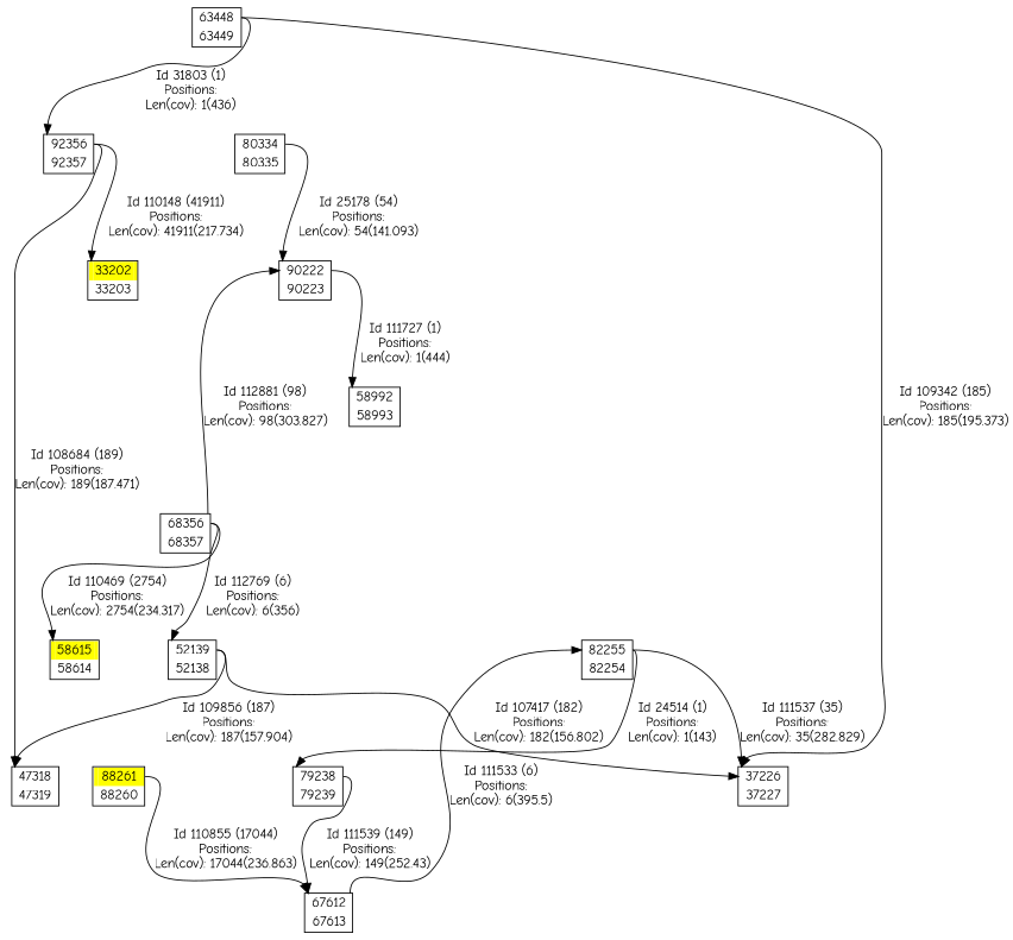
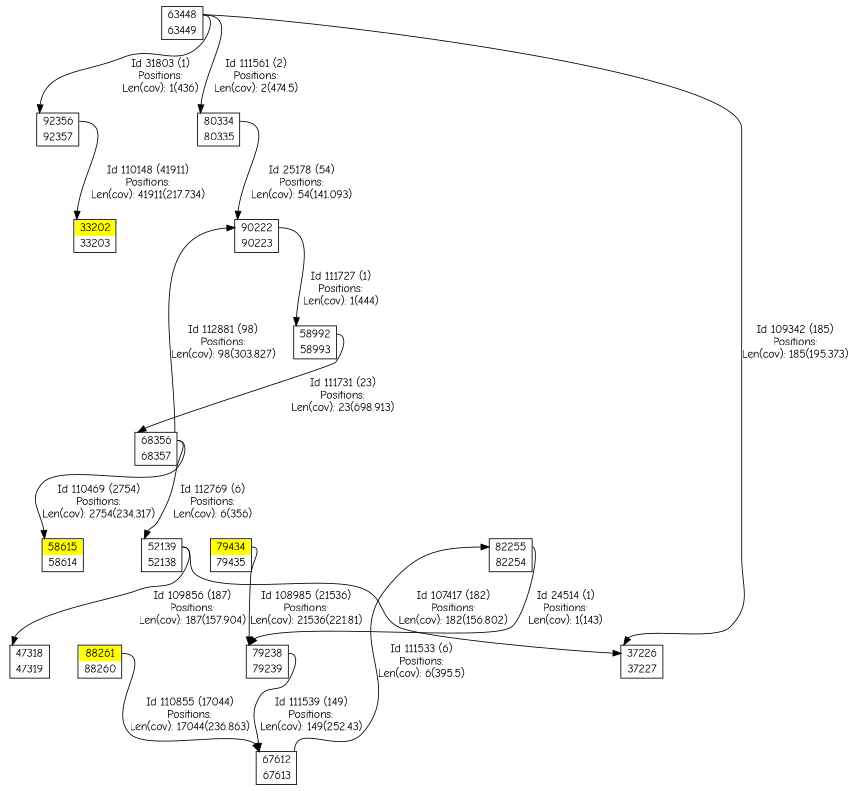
  digraph {
    fontname="Comic Neue"
    node [color=black fontname="Comic Neue" penwidth=1.8 shape=plaintext]
    edge [color=black fontname="Comic Neue" headport=port_37226_in tailport=port_68356_out]
    n1 [label=<<TABLE BORDER="1" CELLSPACING="0" > <TR><TD BORDER="0" PORT = "port_33202_in" color="yellow" bgcolor="yellow" ></TD><TD BORDER="0" color="yellow" bgcolor="yellow" >33202</TD><TD BORDER="0" PORT = "port_33202_out" color="yellow" bgcolor="yellow" ></TD></TR> <TR><TD BORDER="0" PORT = "port_33203_out" color="white" bgcolor="white" ></TD><TD BORDER="0" color="white" bgcolor="white" >33203</TD><TD BORDER="0" PORT = "port_33203_in" color="white" bgcolor="white" ></TD></TR> </TABLE>>]
    n2 [label=<<TABLE BORDER="1" CELLSPACING="0" > <TR><TD BORDER="0" PORT = "port_37226_in" color="white" bgcolor="white" ></TD><TD BORDER="0" color="white" bgcolor="white" >37226</TD><TD BORDER="0" PORT = "port_37226_out" color="white" bgcolor="white" ></TD></TR> <TR><TD BORDER="0" PORT = "port_37227_out" color="white" bgcolor="white" ></TD><TD BORDER="0" color="white" bgcolor="white" >37227</TD><TD BORDER="0" PORT = "port_37227_in" color="white" bgcolor="white" ></TD></TR> </TABLE>>]
    n3 [label=<<TABLE BORDER="1" CELLSPACING="0" > <TR><TD BORDER="0" PORT = "port_47318_in" color="white" bgcolor="white" ></TD><TD BORDER="0" color="white" bgcolor="white" >47318</TD><TD BORDER="0" PORT = "port_47318_out" color="white" bgcolor="white" ></TD></TR> <TR><TD BORDER="0" PORT = "port_47319_out" color="white" bgcolor="white" ></TD><TD BORDER="0" color="white" bgcolor="white" >47319</TD><TD BORDER="0" PORT = "port_47319_in" color="white" bgcolor="white" ></TD></TR> </TABLE>>]
    n4 [label=<<TABLE BORDER="1" CELLSPACING="0" > <TR><TD BORDER="0" PORT = "port_52139_in" color="white" bgcolor="white" ></TD><TD BORDER="0" color="white" bgcolor="white" >52139</TD><TD BORDER="0" PORT = "port_52139_out" color="white" bgcolor="white" ></TD></TR> <TR><TD BORDER="0" PORT = "port_52138_out" color="white" bgcolor="white" ></TD><TD BORDER="0" color="white" bgcolor="white" >52138</TD><TD BORDER="0" PORT = "port_52138_in" color="white" bgcolor="white" ></TD></TR> </TABLE>>]
    n5 [label=<<TABLE BORDER="1" CELLSPACING="0" > <TR><TD BORDER="0" PORT = "port_58615_in" color="yellow" bgcolor="yellow" ></TD><TD BORDER="0" color="yellow" bgcolor="yellow" >58615</TD><TD BORDER="0" PORT = "port_58615_out" color="yellow" bgcolor="yellow" ></TD></TR> <TR><TD BORDER="0" PORT = "port_58614_out" color="white" bgcolor="white" ></TD><TD BORDER="0" color="white" bgcolor="white" >58614</TD><TD BORDER="0" PORT = "port_58614_in" color="white" bgcolor="white" ></TD></TR> </TABLE>>]
    n6 [label=<<TABLE BORDER="1" CELLSPACING="0" > <TR><TD BORDER="0" PORT = "port_58992_in" color="white" bgcolor="white" ></TD><TD BORDER="0" color="white" bgcolor="white" >58992</TD><TD BORDER="0" PORT = "port_58992_out" color="white" bgcolor="white" ></TD></TR> <TR><TD BORDER="0" PORT = "port_58993_out" color="white" bgcolor="white" ></TD><TD BORDER="0" color="white" bgcolor="white" >58993</TD><TD BORDER="0" PORT = "port_58993_in" color="white" bgcolor="white" ></TD></TR> </TABLE>>]
    n7 [label=<<TABLE BORDER="1" CELLSPACING="0" > <TR><TD BORDER="0" PORT = "port_68356_in" color="white" bgcolor="white" ></TD><TD BORDER="0" color="white" bgcolor="white" >68356</TD><TD BORDER="0" PORT = "port_68356_out" color="white" bgcolor="white" ></TD></TR> <TR><TD BORDER="0" PORT = "port_68357_out" color="white" bgcolor="white" ></TD><TD BORDER="0" color="white" bgcolor="white" >68357</TD><TD BORDER="0" PORT = "port_68357_in" color="white" bgcolor="white" ></TD></TR> </TABLE>>]
    n8 [label=<<TABLE BORDER="1" CELLSPACING="0" > <TR><TD BORDER="0" PORT = "port_90222_in" color="white" bgcolor="white" ></TD><TD BORDER="0" color="white" bgcolor="white" >90222</TD><TD BORDER="0" PORT = "port_90222_out" color="white" bgcolor="white" ></TD></TR> <TR><TD BORDER="0" PORT = "port_90223_out" color="white" bgcolor="white" ></TD><TD BORDER="0" color="white" bgcolor="white" >90223</TD><TD BORDER="0" PORT = "port_90223_in" color="white" bgcolor="white" ></TD></TR> </TABLE>>]
    n9 [label=<<TABLE BORDER="1" CELLSPACING="0" > <TR><TD BORDER="0" PORT = "port_63448_in" color="white" bgcolor="white" ></TD><TD BORDER="0" color="white" bgcolor="white" >63448</TD><TD BORDER="0" PORT = "port_63448_out" color="white" bgcolor="white" ></TD></TR> <TR><TD BORDER="0" PORT = "port_63449_out" color="white" bgcolor="white" ></TD><TD BORDER="0" color="white" bgcolor="white" >63449</TD><TD BORDER="0" PORT = "port_63449_in" color="white" bgcolor="white" ></TD></TR> </TABLE>>]
    n10 [label=<<TABLE BORDER="1" CELLSPACING="0" > <TR><TD BORDER="0" PORT = "port_80334_in" color="white" bgcolor="white" ></TD><TD BORDER="0" color="white" bgcolor="white" >80334</TD><TD BORDER="0" PORT = "port_80334_out" color="white" bgcolor="white" ></TD></TR> <TR><TD BORDER="0" PORT = "port_80335_out" color="white" bgcolor="white" ></TD><TD BORDER="0" color="white" bgcolor="white" >80335</TD><TD BORDER="0" PORT = "port_80335_in" color="white" bgcolor="white" ></TD></TR> </TABLE>>]
    n11 [label=<<TABLE BORDER="1" CELLSPACING="0" > <TR><TD BORDER="0" PORT = "port_92356_in" color="white" bgcolor="white" ></TD><TD BORDER="0" color="white" bgcolor="white" >92356</TD><TD BORDER="0" PORT = "port_92356_out" color="white" bgcolor="white" ></TD></TR> <TR><TD BORDER="0" PORT = "port_92357_out" color="white" bgcolor="white" ></TD><TD BORDER="0" color="white" bgcolor="white" >92357</TD><TD BORDER="0" PORT = "port_92357_in" color="white" bgcolor="white" ></TD></TR> </TABLE>>]
    n12 [label=<<TABLE BORDER="1" CELLSPACING="0" > <TR><TD BORDER="0" PORT = "port_67612_in" color="white" bgcolor="white" ></TD><TD BORDER="0" color="white" bgcolor="white" >67612</TD><TD BORDER="0" PORT = "port_67612_out" color="white" bgcolor="white" ></TD></TR> <TR><TD BORDER="0" PORT = "port_67613_out" color="white" bgcolor="white" ></TD><TD BORDER="0" color="white" bgcolor="white" >67613</TD><TD BORDER="0" PORT = "port_67613_in" color="white" bgcolor="white" ></TD></TR> </TABLE>>]
    n13 [label=<<TABLE BORDER="1" CELLSPACING="0" > <TR><TD BORDER="0" PORT = "port_82255_in" color="white" bgcolor="white" ></TD><TD BORDER="0" color="white" bgcolor="white" >82255</TD><TD BORDER="0" PORT = "port_82255_out" color="white" bgcolor="white" ></TD></TR> <TR><TD BORDER="0" PORT = "port_82254_out" color="white" bgcolor="white" ></TD><TD BORDER="0" color="white" bgcolor="white" >82254</TD><TD BORDER="0" PORT = "port_82254_in" color="white" bgcolor="white" ></TD></TR> </TABLE>>]
    n14 [label=<<TABLE BORDER="1" CELLSPACING="0" > <TR><TD BORDER="0" PORT = "port_79238_in" color="white" bgcolor="white" ></TD><TD BORDER="0" color="white" bgcolor="white" >79238</TD><TD BORDER="0" PORT = "port_79238_out" color="white" bgcolor="white" ></TD></TR> <TR><TD BORDER="0" PORT = "port_79239_out" color="white" bgcolor="white" ></TD><TD BORDER="0" color="white" bgcolor="white" >79239</TD><TD BORDER="0" PORT = "port_79239_in" color="white" bgcolor="white" ></TD></TR> </TABLE>>]
+   n15 [label=<<TABLE BORDER="1" CELLSPACING="0" > <TR><TD BORDER="0" PORT = "port_79434_in" color="yellow" bgcolor="yellow" ></TD><TD BORDER="0" color="yellow" bgcolor="yellow" >79434</TD><TD BORDER="0" PORT = "port_79434_out" color="yellow" bgcolor="yellow" ></TD></TR> <TR><TD BORDER="0" PORT = "port_79435_out" color="white" bgcolor="white" ></TD><TD BORDER="0" color="white" bgcolor="white" >79435</TD><TD BORDER="0" PORT = "port_79435_in" color="white" bgcolor="white" ></TD></TR> </TABLE>>]
    n16 [label=<<TABLE BORDER="1" CELLSPACING="0" > <TR><TD BORDER="0" PORT = "port_88261_in" color="yellow" bgcolor="yellow" ></TD><TD BORDER="0" color="yellow" bgcolor="yellow" >88261</TD><TD BORDER="0" PORT = "port_88261_out" color="yellow" bgcolor="yellow" ></TD></TR> <TR><TD BORDER="0" PORT = "port_88260_out" color="white" bgcolor="white" ></TD><TD BORDER="0" color="white" bgcolor="white" >88260</TD><TD BORDER="0" PORT = "port_88260_in" color="white" bgcolor="white" ></TD></TR> </TABLE>>]
    n4 -> n2 [label="Id 107417 (182)\nPositions:\nLen(cov): 182(156.802)" tailport=port_52139_out]
    n4 -> n3 [headport=port_47318_in label="Id 109856 (187)\nPositions:\nLen(cov): 187(157.904)" tailport=port_52139_out]
+   n6 -> n7 [headport=port_68356_in label="Id 111731 (23)\nPositions:\nLen(cov): 23(698.913)" tailport=port_58992_out]
    n7 -> n4 [headport=port_52139_in label="Id 112769 (6)\nPositions:\nLen(cov): 6(356)"]
    n7 -> n5 [headport=port_58615_in label="Id 110469 (2754)\nPositions:\nLen(cov): 2754(234.317)"]
    n7 -> n8 [headport=port_90222_in label="Id 112881 (98)\nPositions:\nLen(cov): 98(303.827)"]
    n8 -> n6 [headport=port_58992_in label="Id 111727 (1)\nPositions:\nLen(cov): 1(444)" tailport=port_90222_out]
    n9 -> n2 [label="Id 109342 (185)\nPositions:\nLen(cov): 185(195.373)" tailport=port_63448_out]
+   n9 -> n10 [headport=port_80334_in label="Id 111561 (2)\nPositions:\nLen(cov): 2(474.5)" tailport=port_63448_out]
    n9 -> n11 [headport=port_92356_in label="Id 31803 (1)\nPositions:\nLen(cov): 1(436)" tailport=port_63448_out]
    n10 -> n8 [headport=port_90222_in label="Id 25178 (54)\nPositions:\nLen(cov): 54(141.093)" tailport=port_80334_out]
    n11 -> n1 [headport=port_33202_in label="Id 110148 (41911)\nPositions:\nLen(cov): 41911(217.734)" tailport=port_92356_out]
-   n11 -> n3 [headport=port_47318_in label="Id 108684 (189)\nPositions:\nLen(cov): 189(187.471)" tailport=port_92356_out]
    n12 -> n13 [headport=port_82255_in label="Id 111533 (6)\nPositions:\nLen(cov): 6(395.5)" tailport=port_67612_out]
-   n13 -> n2 [label="Id 111537 (35)\nPositions:\nLen(cov): 35(282.829)" tailport=port_82255_out]
    n13 -> n14 [headport=port_79238_in label="Id 24514 (1)\nPositions:\nLen(cov): 1(143)" tailport=port_82255_out]
    n14 -> n12 [headport=port_67612_in label="Id 111539 (149)\nPositions:\nLen(cov): 149(252.43)" tailport=port_79238_out]
+   n15 -> n14 [headport=port_79238_in label="Id 108985 (21536)\nPositions:\nLen(cov): 21536(221.81)" tailport=port_79434_out]
    n16 -> n12 [headport=port_67612_in label="Id 110855 (17044)\nPositions:\nLen(cov): 17044(236.863)" tailport=port_88261_out]
  }
